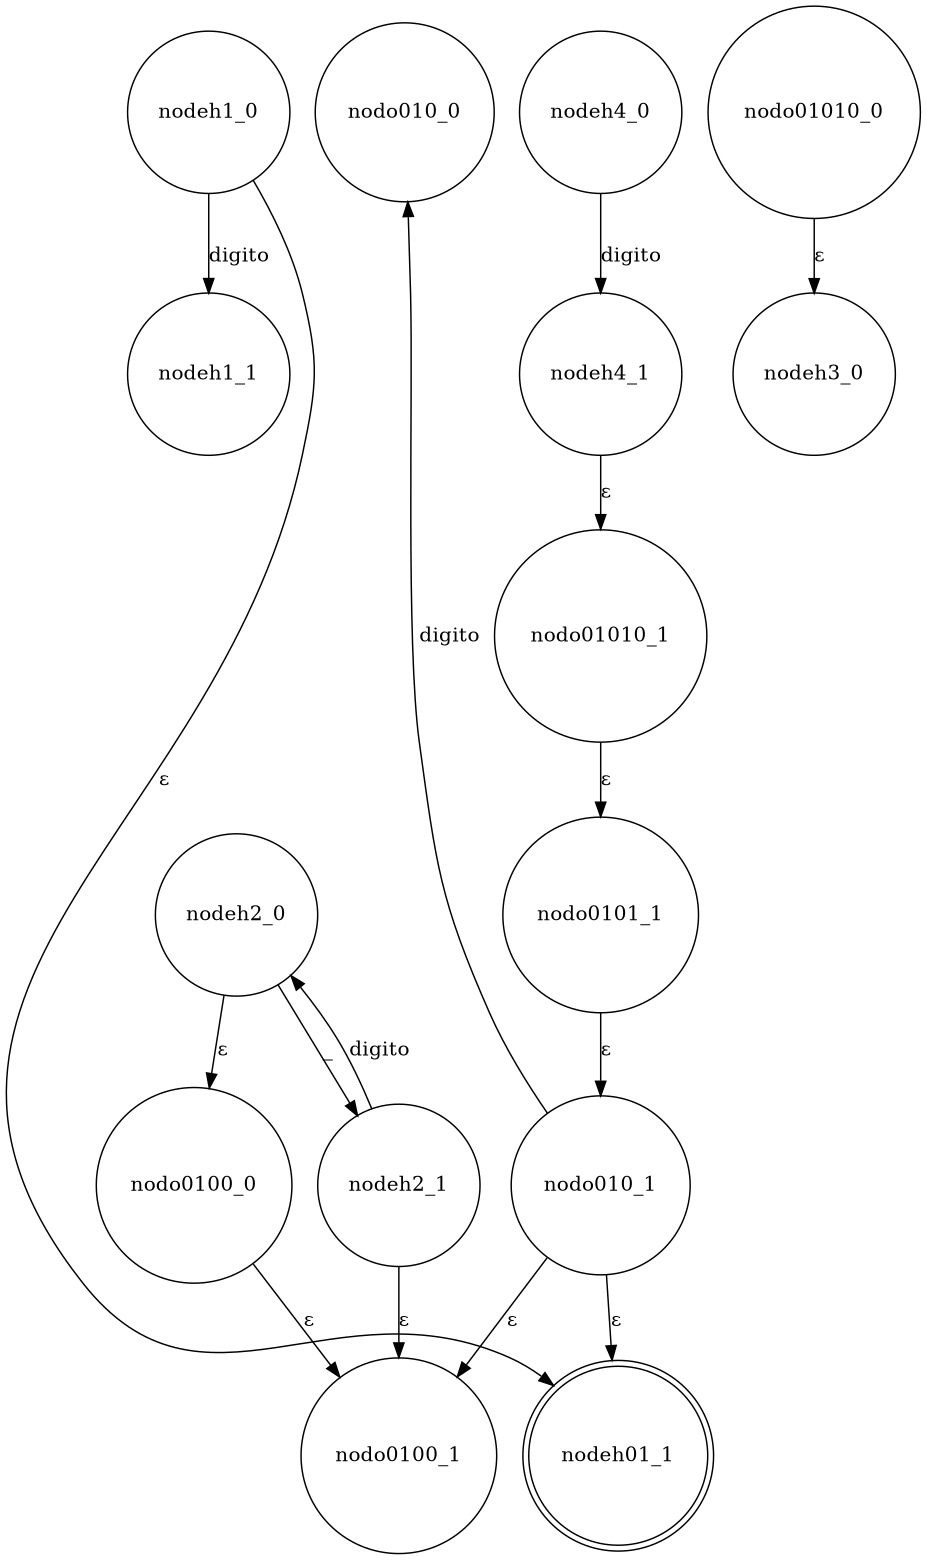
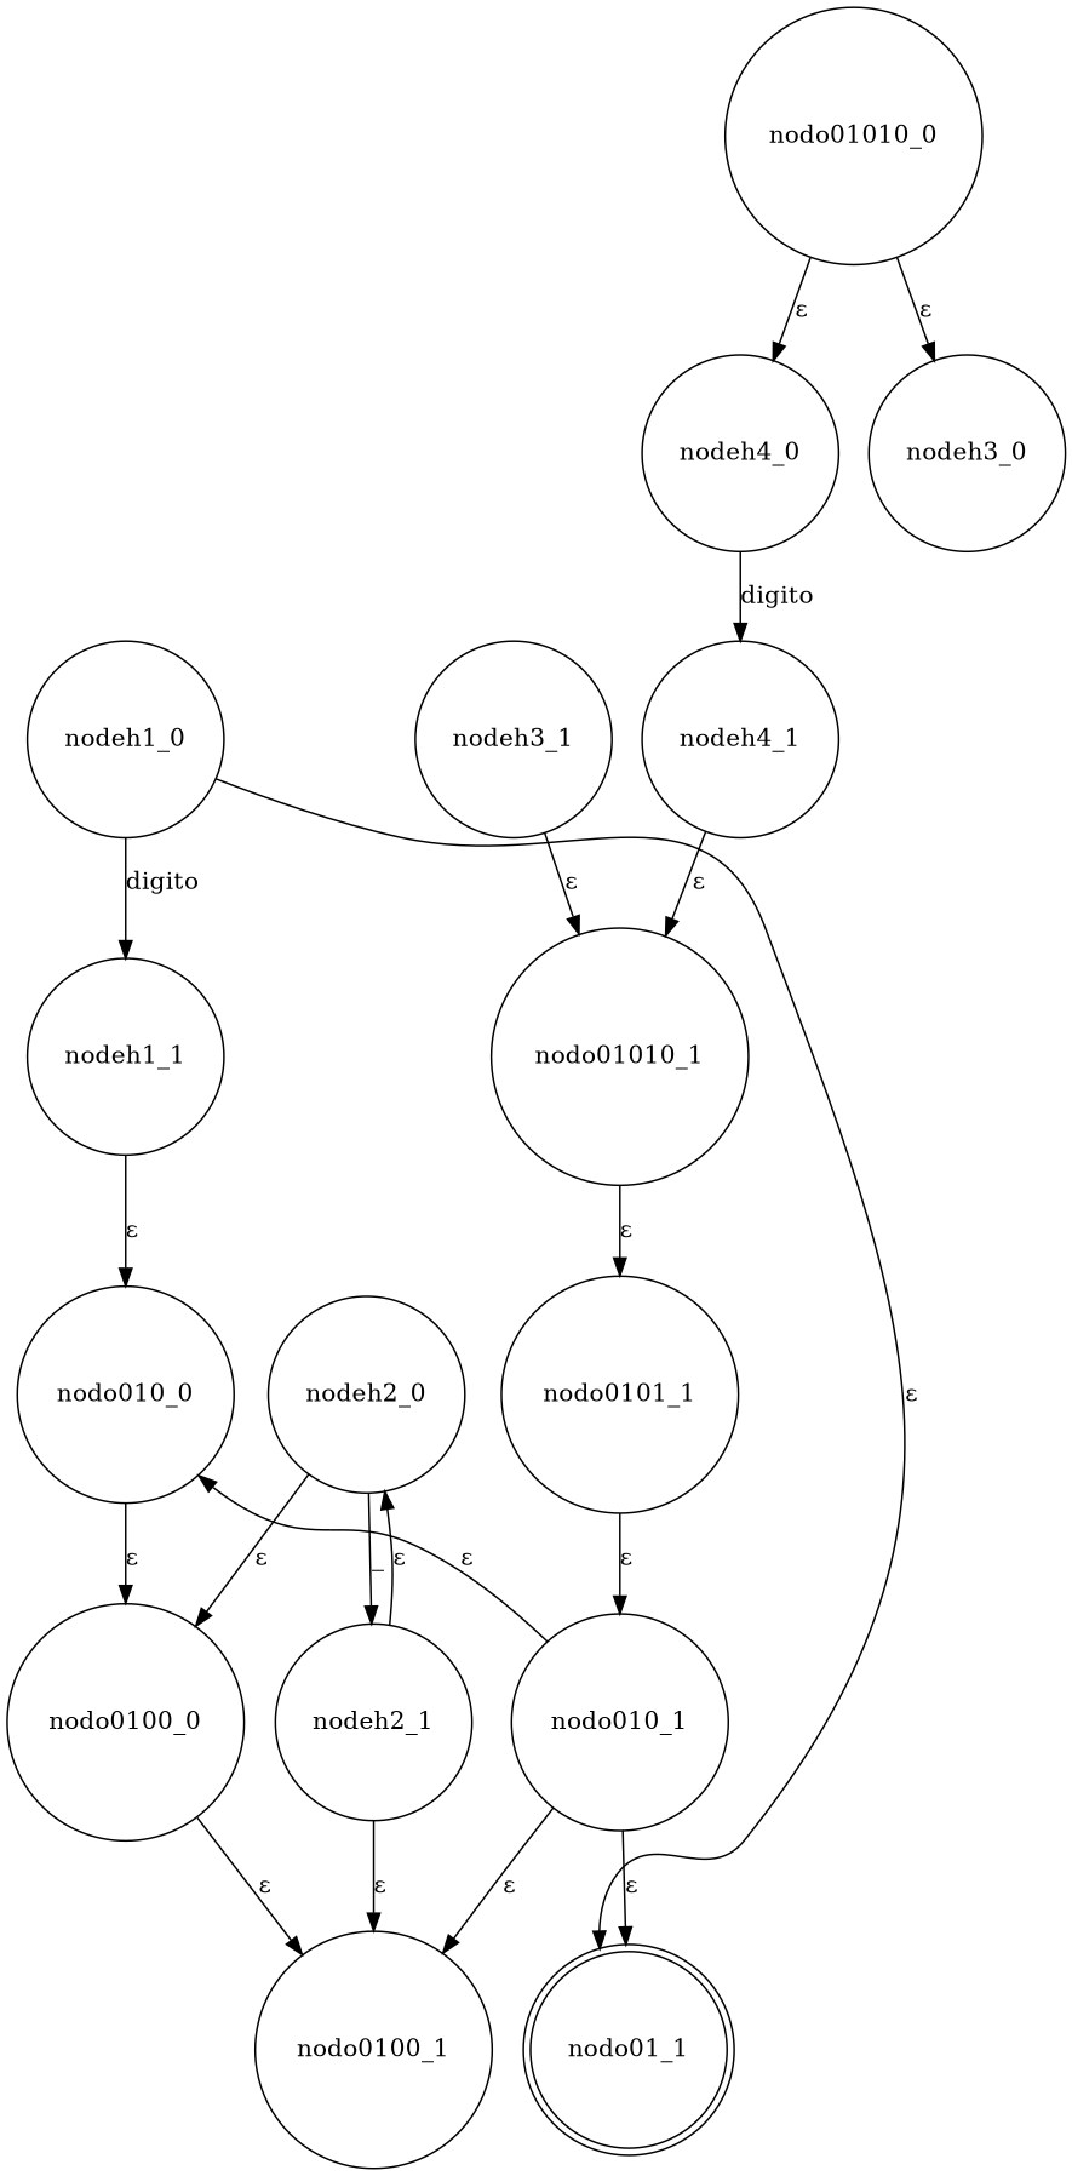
  digraph {
    rankdir=TB
    node [shape=circle]
    nodeh1_0
    nodeh1_1
-   nodo01_1 [shape=doublecircle label=nodeh01_1]
+   nodo01_1 [shape=doublecircle]
    nodo010_0
    nodo0100_0
    nodeh2_0
    nodeh2_1
    nodo0100_1
    nodo010_1
+   nodeh3_1
    nodo01010_1
    nodo0101_1
    nodeh4_0
    nodeh4_1
    nodo01010_0
    nodeh3_0
    nodeh1_0 -> nodeh1_1 [label=digito]
    nodeh1_0 -> nodo01_1 [constraint=false label="ε"]
+   nodeh1_1 -> nodo010_0 [label="ε"]
+   nodo010_0 -> nodo0100_0 [label="ε"]
    nodo0100_0 -> nodo0100_1 [constraint=false label="ε"]
    nodeh2_0 -> nodo0100_0 [label="ε"]
    nodeh2_0 -> nodeh2_1 [label=_]
-   nodeh2_1 -> nodeh2_0 [constraint=false label=digito]
+   nodeh2_1 -> nodeh2_0 [constraint=false label="ε"]
    nodeh2_1 -> nodo0100_1 [label="ε"]
    nodo010_1 -> nodo01_1 [label="ε"]
-   nodo010_1 -> nodo010_0 [constraint=false label=digito]
+   nodo010_1 -> nodo010_0 [constraint=false label="ε"]
    nodo010_1 -> nodo0100_1 [label="ε"]
+   nodeh3_1 -> nodo01010_1 [label="ε"]
    nodo01010_1 -> nodo0101_1 [label="ε"]
    nodo0101_1 -> nodo010_1 [label="ε"]
    nodeh4_0 -> nodeh4_1 [label=digito]
    nodeh4_1 -> nodo01010_1 [label="ε"]
+   nodo01010_0 -> nodeh4_0 [label="ε"]
    nodo01010_0 -> nodeh3_0 [label="ε"]
  }
